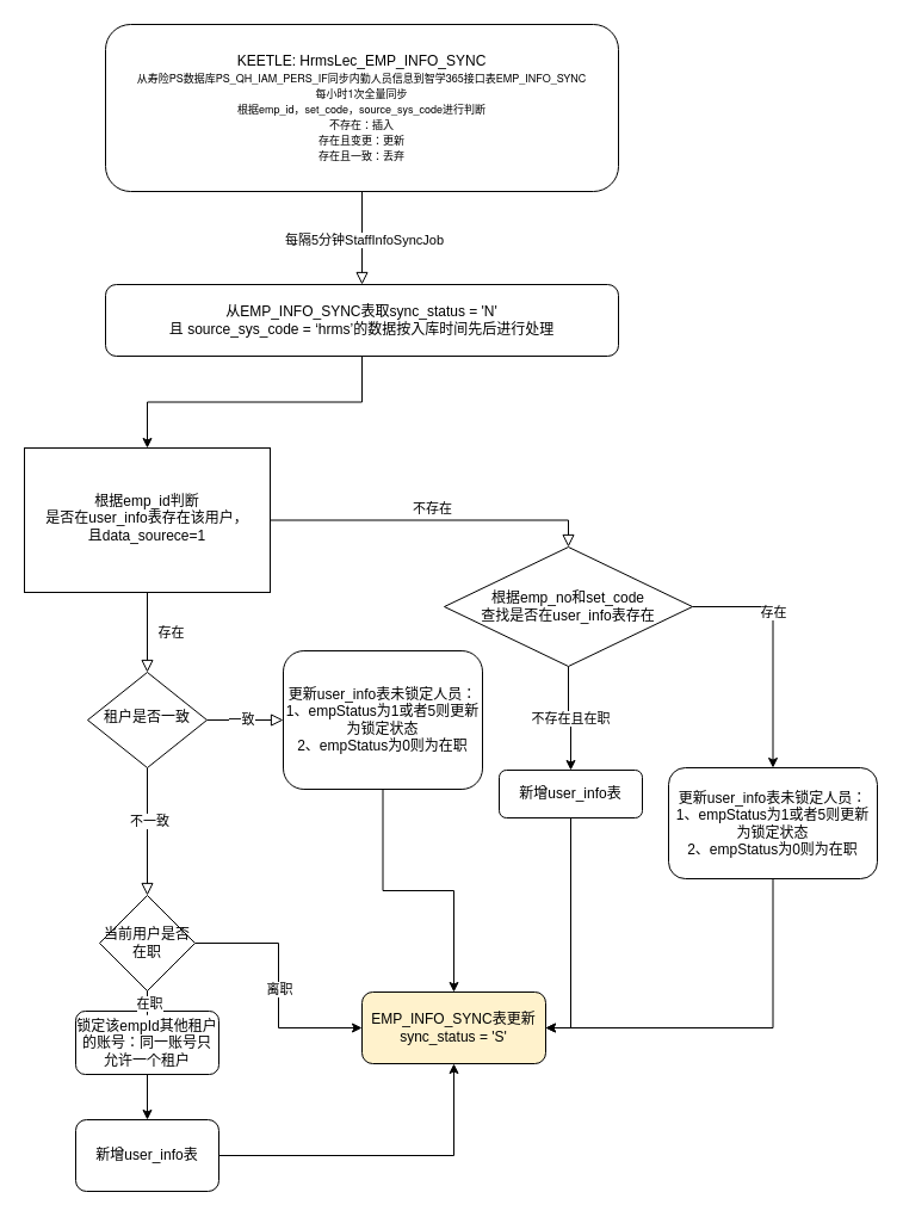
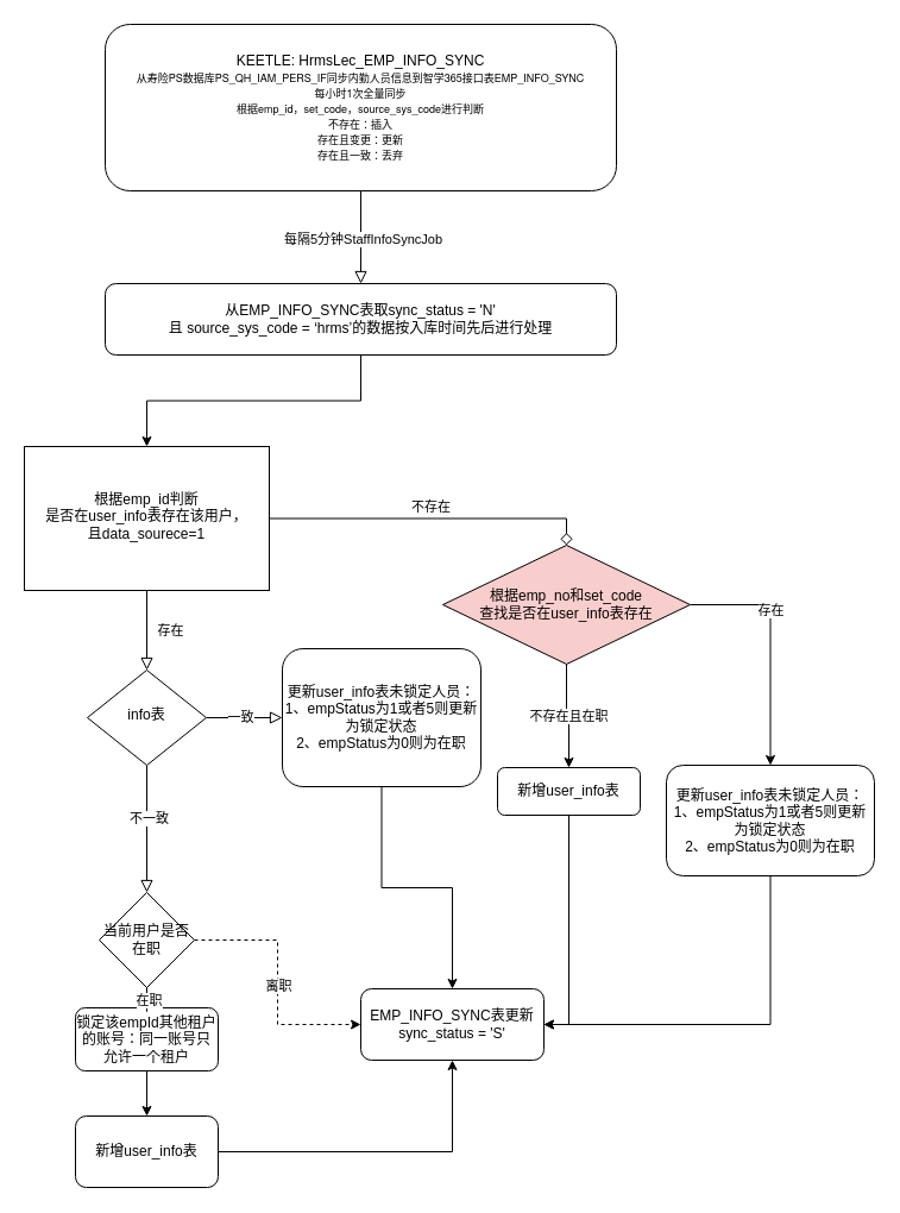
  <mxCell id="0" />
  <mxCell id="1" parent="0" />
  <mxCell id="2" value="" style="rounded=0;html=1;jettySize=auto;orthogonalLoop=1;fontSize=11;endArrow=block;endFill=0;endSize=8;strokeWidth=1;shadow=0;labelBackgroundColor=none;edgeStyle=orthogonalEdgeStyle;entryX=0.5;entryY=0;entryDx=0;entryDy=0;" parent="1" source="4" target="19" edge="1"><mxGeometry relative="1" as="geometry" /></mxCell>
  <mxCell id="3" value="每隔5分钟StaffInfoSyncJob" style="edgeLabel;html=1;align=center;verticalAlign=middle;resizable=0;points=[];" vertex="1" connectable="0" parent="2"><mxGeometry x="0.034" y="1" relative="1" as="geometry"><mxPoint as="offset" /></mxGeometry></mxCell>
  <mxCell id="4" value="KEETLE: HrmsLec_EMP_INFO_SYNC&lt;br&gt;&lt;p class=&quot;p1&quot; style=&quot;margin: 0px ; font-stretch: normal ; font-size: 9px ; line-height: normal ; font-family: &amp;#34;helvetica neue&amp;#34;&quot;&gt;从寿险PS数据库PS_QH_IAM_PERS_IF同步内勤人员信息到智学365接口表EMP_INFO_SYNC&lt;/p&gt;&lt;p class=&quot;p1&quot; style=&quot;margin: 0px ; font-stretch: normal ; font-size: 9px ; line-height: normal ; font-family: &amp;#34;helvetica neue&amp;#34;&quot;&gt;每小时1次全量同步&lt;/p&gt;&lt;p class=&quot;p1&quot; style=&quot;margin: 0px ; font-stretch: normal ; font-size: 9px ; line-height: normal ; font-family: &amp;#34;helvetica neue&amp;#34;&quot;&gt;根据emp_id，set_code，source_sys_code进行判断&lt;/p&gt;&lt;p class=&quot;p1&quot; style=&quot;margin: 0px ; font-stretch: normal ; font-size: 9px ; line-height: normal ; font-family: &amp;#34;helvetica neue&amp;#34;&quot;&gt;不存在：插入&lt;/p&gt;&lt;p class=&quot;p1&quot; style=&quot;margin: 0px ; font-stretch: normal ; font-size: 9px ; line-height: normal ; font-family: &amp;#34;helvetica neue&amp;#34;&quot;&gt;存在且变更：更新&lt;/p&gt;&lt;p class=&quot;p1&quot; style=&quot;margin: 0px ; font-stretch: normal ; font-size: 9px ; line-height: normal ; font-family: &amp;#34;helvetica neue&amp;#34;&quot;&gt;存在且一致：丢弃&lt;/p&gt;" style="rounded=1;whiteSpace=wrap;html=1;fontSize=12;glass=0;strokeWidth=1;shadow=0;" parent="1" vertex="1"><mxGeometry x="88" y="20" width="430" height="140" as="geometry" /></mxCell>
  <mxCell id="5" value="存在" style="rounded=0;html=1;jettySize=auto;orthogonalLoop=1;fontSize=11;endArrow=block;endFill=0;endSize=8;strokeWidth=1;shadow=0;labelBackgroundColor=none;edgeStyle=orthogonalEdgeStyle;" parent="1" source="7" target="14" edge="1"><mxGeometry y="20" relative="1" as="geometry"><mxPoint as="offset" /></mxGeometry></mxCell>
- <mxCell id="6" value="不存在" style="edgeStyle=orthogonalEdgeStyle;rounded=0;html=1;jettySize=auto;orthogonalLoop=1;fontSize=11;endArrow=block;endFill=0;endSize=8;strokeWidth=1;shadow=0;labelBackgroundColor=none;entryX=0.5;entryY=0;entryDx=0;entryDy=0;" parent="1" source="7" target="23" edge="1"><mxGeometry y="10" relative="1" as="geometry"><mxPoint as="offset" /></mxGeometry></mxCell>
+ <mxCell id="6" value="不存在" style="edgeStyle=orthogonalEdgeStyle;rounded=0;html=1;jettySize=auto;orthogonalLoop=1;fontSize=11;endArrow=diamond;endFill=0;endSize=8;strokeWidth=1;shadow=0;labelBackgroundColor=none;entryX=0.5;entryY=0;entryDx=0;entryDy=0;" parent="1" source="7" target="23" edge="1"><mxGeometry y="10" relative="1" as="geometry"><mxPoint as="offset" /></mxGeometry></mxCell>
  <mxCell id="7" value="根据emp_id判断&lt;br&gt;是否在user_info表存在该用户，&lt;br&gt;且data_sourece=1" style="whiteSpace=wrap;html=1;shadow=0;fontFamily=Helvetica;fontSize=12;align=center;strokeWidth=1;spacing=6;spacingTop=-4;rounded=0;" parent="1" vertex="1"><mxGeometry x="20" y="375" width="206" height="121" as="geometry" /></mxCell>
  <mxCell id="8" style="edgeStyle=orthogonalEdgeStyle;rounded=0;orthogonalLoop=1;jettySize=auto;html=1;exitX=0.5;exitY=1;exitDx=0;exitDy=0;entryX=1;entryY=0.5;entryDx=0;entryDy=0;" edge="1" parent="1" source="9" target="34"><mxGeometry relative="1" as="geometry"><mxPoint x="508" y="824" as="targetPoint" /></mxGeometry></mxCell>
  <mxCell id="9" value="新增user_info表" style="rounded=1;whiteSpace=wrap;html=1;fontSize=12;glass=0;strokeWidth=1;shadow=0;" parent="1" vertex="1"><mxGeometry x="418" y="645" width="120" height="40" as="geometry" /></mxCell>
  <mxCell id="10" value="" style="rounded=0;html=1;jettySize=auto;orthogonalLoop=1;fontSize=11;endArrow=block;endFill=0;endSize=8;strokeWidth=1;shadow=0;labelBackgroundColor=none;edgeStyle=orthogonalEdgeStyle;entryX=0.5;entryY=0;entryDx=0;entryDy=0;" parent="1" source="14" target="31" edge="1"><mxGeometry x="0.333" y="20" relative="1" as="geometry"><mxPoint as="offset" /></mxGeometry></mxCell>
  <mxCell id="11" value="不一致" style="edgeLabel;html=1;align=center;verticalAlign=middle;resizable=0;points=[];" vertex="1" connectable="0" parent="10"><mxGeometry x="-0.18" y="1" relative="1" as="geometry"><mxPoint as="offset" /></mxGeometry></mxCell>
  <mxCell id="12" value="" style="edgeStyle=orthogonalEdgeStyle;rounded=0;html=1;jettySize=auto;orthogonalLoop=1;fontSize=11;endArrow=block;endFill=0;endSize=8;strokeWidth=1;shadow=0;labelBackgroundColor=none;" parent="1" source="14" target="17" edge="1"><mxGeometry y="10" relative="1" as="geometry"><mxPoint as="offset" /></mxGeometry></mxCell>
  <mxCell id="13" value="一致" style="edgeLabel;html=1;align=center;verticalAlign=middle;resizable=0;points=[];" vertex="1" connectable="0" parent="12"><mxGeometry x="-0.12" y="1" relative="1" as="geometry"><mxPoint as="offset" /></mxGeometry></mxCell>
- <mxCell id="14" value="租户是否一致" style="rhombus;whiteSpace=wrap;html=1;shadow=0;fontFamily=Helvetica;fontSize=12;align=center;strokeWidth=1;spacing=6;spacingTop=-4;" parent="1" vertex="1"><mxGeometry x="73" y="563" width="100" height="80" as="geometry" /></mxCell>
+ <mxCell id="14" value="info表" style="rhombus;whiteSpace=wrap;html=1;shadow=0;fontFamily=Helvetica;fontSize=12;align=center;strokeWidth=1;spacing=6;spacingTop=-4;" parent="1" vertex="1"><mxGeometry x="73" y="563" width="100" height="80" as="geometry" /></mxCell>
  <mxCell id="15" value="锁定该empId其他租户的账号：同一账号只允许一个租户" style="rounded=1;whiteSpace=wrap;html=1;fontSize=12;glass=0;strokeWidth=1;shadow=0;" parent="1" vertex="1"><mxGeometry x="63" y="847" width="120" height="53" as="geometry" /></mxCell>
  <mxCell id="16" style="edgeStyle=orthogonalEdgeStyle;rounded=0;orthogonalLoop=1;jettySize=auto;html=1;exitX=0.5;exitY=1;exitDx=0;exitDy=0;" edge="1" parent="1" source="17" target="34"><mxGeometry relative="1" as="geometry" /></mxCell>
  <mxCell id="17" value="更新user_info表未锁定人员：&lt;br&gt;1、empStatus为1或者5则更新为锁定状态&lt;br&gt;2、empStatus为0则为在职" style="rounded=1;whiteSpace=wrap;html=1;fontSize=12;glass=0;strokeWidth=1;shadow=0;" parent="1" vertex="1"><mxGeometry x="237" y="545" width="167" height="116" as="geometry" /></mxCell>
  <mxCell id="18" style="edgeStyle=orthogonalEdgeStyle;rounded=0;orthogonalLoop=1;jettySize=auto;html=1;exitX=0.5;exitY=1;exitDx=0;exitDy=0;entryX=0.5;entryY=0;entryDx=0;entryDy=0;" edge="1" parent="1" source="19" target="7"><mxGeometry relative="1" as="geometry" /></mxCell>
  <mxCell id="19" value="从EMP_INFO_SYNC表取sync_status = 'N' &lt;br&gt;且 source_sys_code = ‘hrms’的数据按入库时间先后进行处理" style="rounded=1;whiteSpace=wrap;html=1;" vertex="1" parent="1"><mxGeometry x="88" y="238" width="430" height="60" as="geometry" /></mxCell>
  <mxCell id="20" value="不存在且在职" style="edgeStyle=orthogonalEdgeStyle;rounded=0;orthogonalLoop=1;jettySize=auto;html=1;exitX=0.5;exitY=1;exitDx=0;exitDy=0;entryX=0.5;entryY=0;entryDx=0;entryDy=0;" edge="1" parent="1" source="23" target="9"><mxGeometry relative="1" as="geometry" /></mxCell>
  <mxCell id="21" style="edgeStyle=orthogonalEdgeStyle;rounded=0;orthogonalLoop=1;jettySize=auto;html=1;exitX=1;exitY=0.5;exitDx=0;exitDy=0;entryX=0.5;entryY=0;entryDx=0;entryDy=0;" edge="1" parent="1" source="23" target="25"><mxGeometry relative="1" as="geometry" /></mxCell>
  <mxCell id="22" value="存在" style="edgeLabel;html=1;align=center;verticalAlign=middle;resizable=0;points=[];" vertex="1" connectable="0" parent="21"><mxGeometry x="-0.342" y="-3" relative="1" as="geometry"><mxPoint y="1" as="offset" /></mxGeometry></mxCell>
- <mxCell id="23" value="根据emp_no和set_code&lt;br&gt;查找是否在user_info表存在" style="rhombus;whiteSpace=wrap;html=1;" vertex="1" parent="1"><mxGeometry x="372" y="458" width="208" height="100" as="geometry" /></mxCell>
+ <mxCell id="23" value="根据emp_no和set_code&lt;br&gt;查找是否在user_info表存在" style="rhombus;whiteSpace=wrap;html=1;fillColor=#f8cecc;" vertex="1" parent="1"><mxGeometry x="372" y="458" width="208" height="100" as="geometry" /></mxCell>
  <mxCell id="24" style="edgeStyle=orthogonalEdgeStyle;rounded=0;orthogonalLoop=1;jettySize=auto;html=1;exitX=0.5;exitY=1;exitDx=0;exitDy=0;entryX=1;entryY=0.5;entryDx=0;entryDy=0;" edge="1" parent="1" source="25" target="34"><mxGeometry relative="1" as="geometry" /></mxCell>
  <mxCell id="25" value="更新user_info表未锁定人员：&lt;br&gt;1、empStatus为1或者5则更新为锁定状态&lt;br&gt;2、empStatus为0则为在职" style="rounded=1;whiteSpace=wrap;html=1;fontSize=12;glass=0;strokeWidth=1;shadow=0;" vertex="1" parent="1"><mxGeometry x="560" y="643" width="175" height="93" as="geometry" /></mxCell>
  <mxCell id="26" value="" style="edgeStyle=orthogonalEdgeStyle;rounded=0;orthogonalLoop=1;jettySize=auto;html=1;" edge="1" parent="1" source="31" target="15"><mxGeometry relative="1" as="geometry" /></mxCell>
  <mxCell id="27" value="在职" style="edgeLabel;html=1;align=center;verticalAlign=middle;resizable=0;points=[];" vertex="1" connectable="0" parent="26"><mxGeometry x="-0.009" y="-1" relative="1" as="geometry"><mxPoint y="1" as="offset" /></mxGeometry></mxCell>
  <mxCell id="28" value="" style="edgeStyle=orthogonalEdgeStyle;rounded=0;orthogonalLoop=1;jettySize=auto;html=1;exitX=0.5;exitY=1;exitDx=0;exitDy=0;" edge="1" parent="1" source="15" target="33"><mxGeometry relative="1" as="geometry" /></mxCell>
- <mxCell id="29" value="" style="edgeStyle=orthogonalEdgeStyle;rounded=0;orthogonalLoop=1;jettySize=auto;html=1;entryX=0;entryY=0.5;entryDx=0;entryDy=0;" edge="1" parent="1" source="31" target="34"><mxGeometry relative="1" as="geometry"><mxPoint x="249" y="750" as="targetPoint" /></mxGeometry></mxCell>
+ <mxCell id="29" value="" style="edgeStyle=orthogonalEdgeStyle;rounded=0;orthogonalLoop=1;jettySize=auto;html=1;entryX=0;entryY=0.5;entryDx=0;entryDy=0;dashed=1;" edge="1" parent="1" source="31" target="34"><mxGeometry relative="1" as="geometry"><mxPoint x="249" y="750" as="targetPoint" /></mxGeometry></mxCell>
  <mxCell id="30" value="离职" style="edgeLabel;html=1;align=center;verticalAlign=middle;resizable=0;points=[];" vertex="1" connectable="0" parent="29"><mxGeometry x="0.023" relative="1" as="geometry"><mxPoint as="offset" /></mxGeometry></mxCell>
  <mxCell id="31" value="当前用户是否在职" style="rhombus;whiteSpace=wrap;html=1;" vertex="1" parent="1"><mxGeometry x="83" y="750" width="80" height="80" as="geometry" /></mxCell>
  <mxCell id="32" value="" style="edgeStyle=orthogonalEdgeStyle;rounded=0;orthogonalLoop=1;jettySize=auto;html=1;" edge="1" parent="1" source="33" target="34"><mxGeometry relative="1" as="geometry" /></mxCell>
  <mxCell id="33" value="&lt;span&gt;新增user_info表&lt;/span&gt;" style="rounded=1;whiteSpace=wrap;html=1;" vertex="1" parent="1"><mxGeometry x="63" y="938" width="120" height="60" as="geometry" /></mxCell>
- <mxCell id="34" value="&lt;span&gt;EMP_INFO_SYNC表更新sync_status = 'S'&lt;/span&gt;" style="whiteSpace=wrap;html=1;rounded=1;fillColor=#fff2cc;" vertex="1" parent="1"><mxGeometry x="303" y="831" width="154" height="60" as="geometry" /></mxCell>
+ <mxCell id="34" value="&lt;span&gt;EMP_INFO_SYNC表更新sync_status = 'S'&lt;/span&gt;" style="whiteSpace=wrap;html=1;rounded=1;" vertex="1" parent="1"><mxGeometry x="303" y="831" width="154" height="60" as="geometry" /></mxCell>
